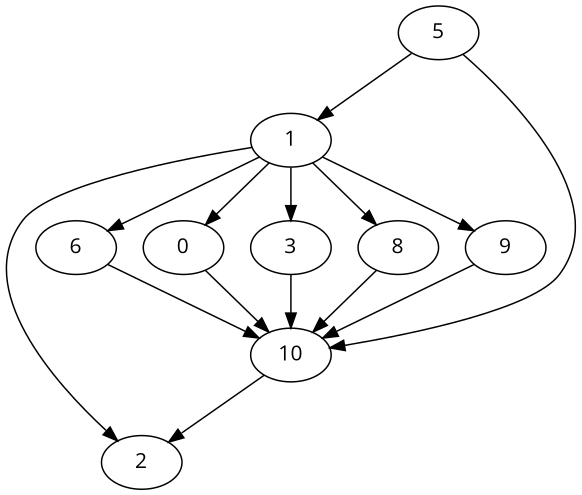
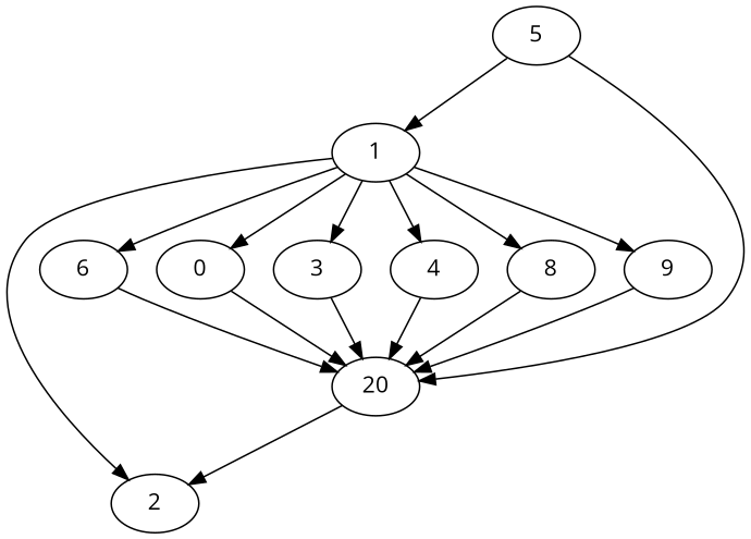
  digraph {
    fontname="Open Sans"
    node [Processor=1 Start=34 Weight=9 fontname="Open Sans"]
    edge [Weight=7 fontname="Open Sans"]
    1 [Start=0 Weight=12]
    2 [Start=12 Weight=13]
    6 [Start=25]
    n4 [label=0]
    3 [Start=43 Weight=6]
+   4 [Processor=2 Start=21 Weight=13]
    8 [Processor=2]
    9 [Processor=2 Start=43]
-   10 [Processor=2 Start=52 Weight=7]
+   10 [Processor=2 Start=52 Weight=7 label=20]
    5 [Processor=2 Start=14 Weight=7]
    1 -> 2 [Weight=6]
    1 -> 6
    1 -> n4 [Weight=9]
    1 -> 3 [Weight=6]
+   1 -> 4 [Weight=6]
    1 -> 8 [Weight=4]
    1 -> 9 [Weight=10]
    6 -> 10 [Weight=6]
    n4 -> 10
    3 -> 10 [Weight=3]
+   4 -> 10
    8 -> 10
    9 -> 10 [Weight=4]
    10 -> 2
    5 -> 1 [Weight=2]
    5 -> 10 [Weight=4]
  }
